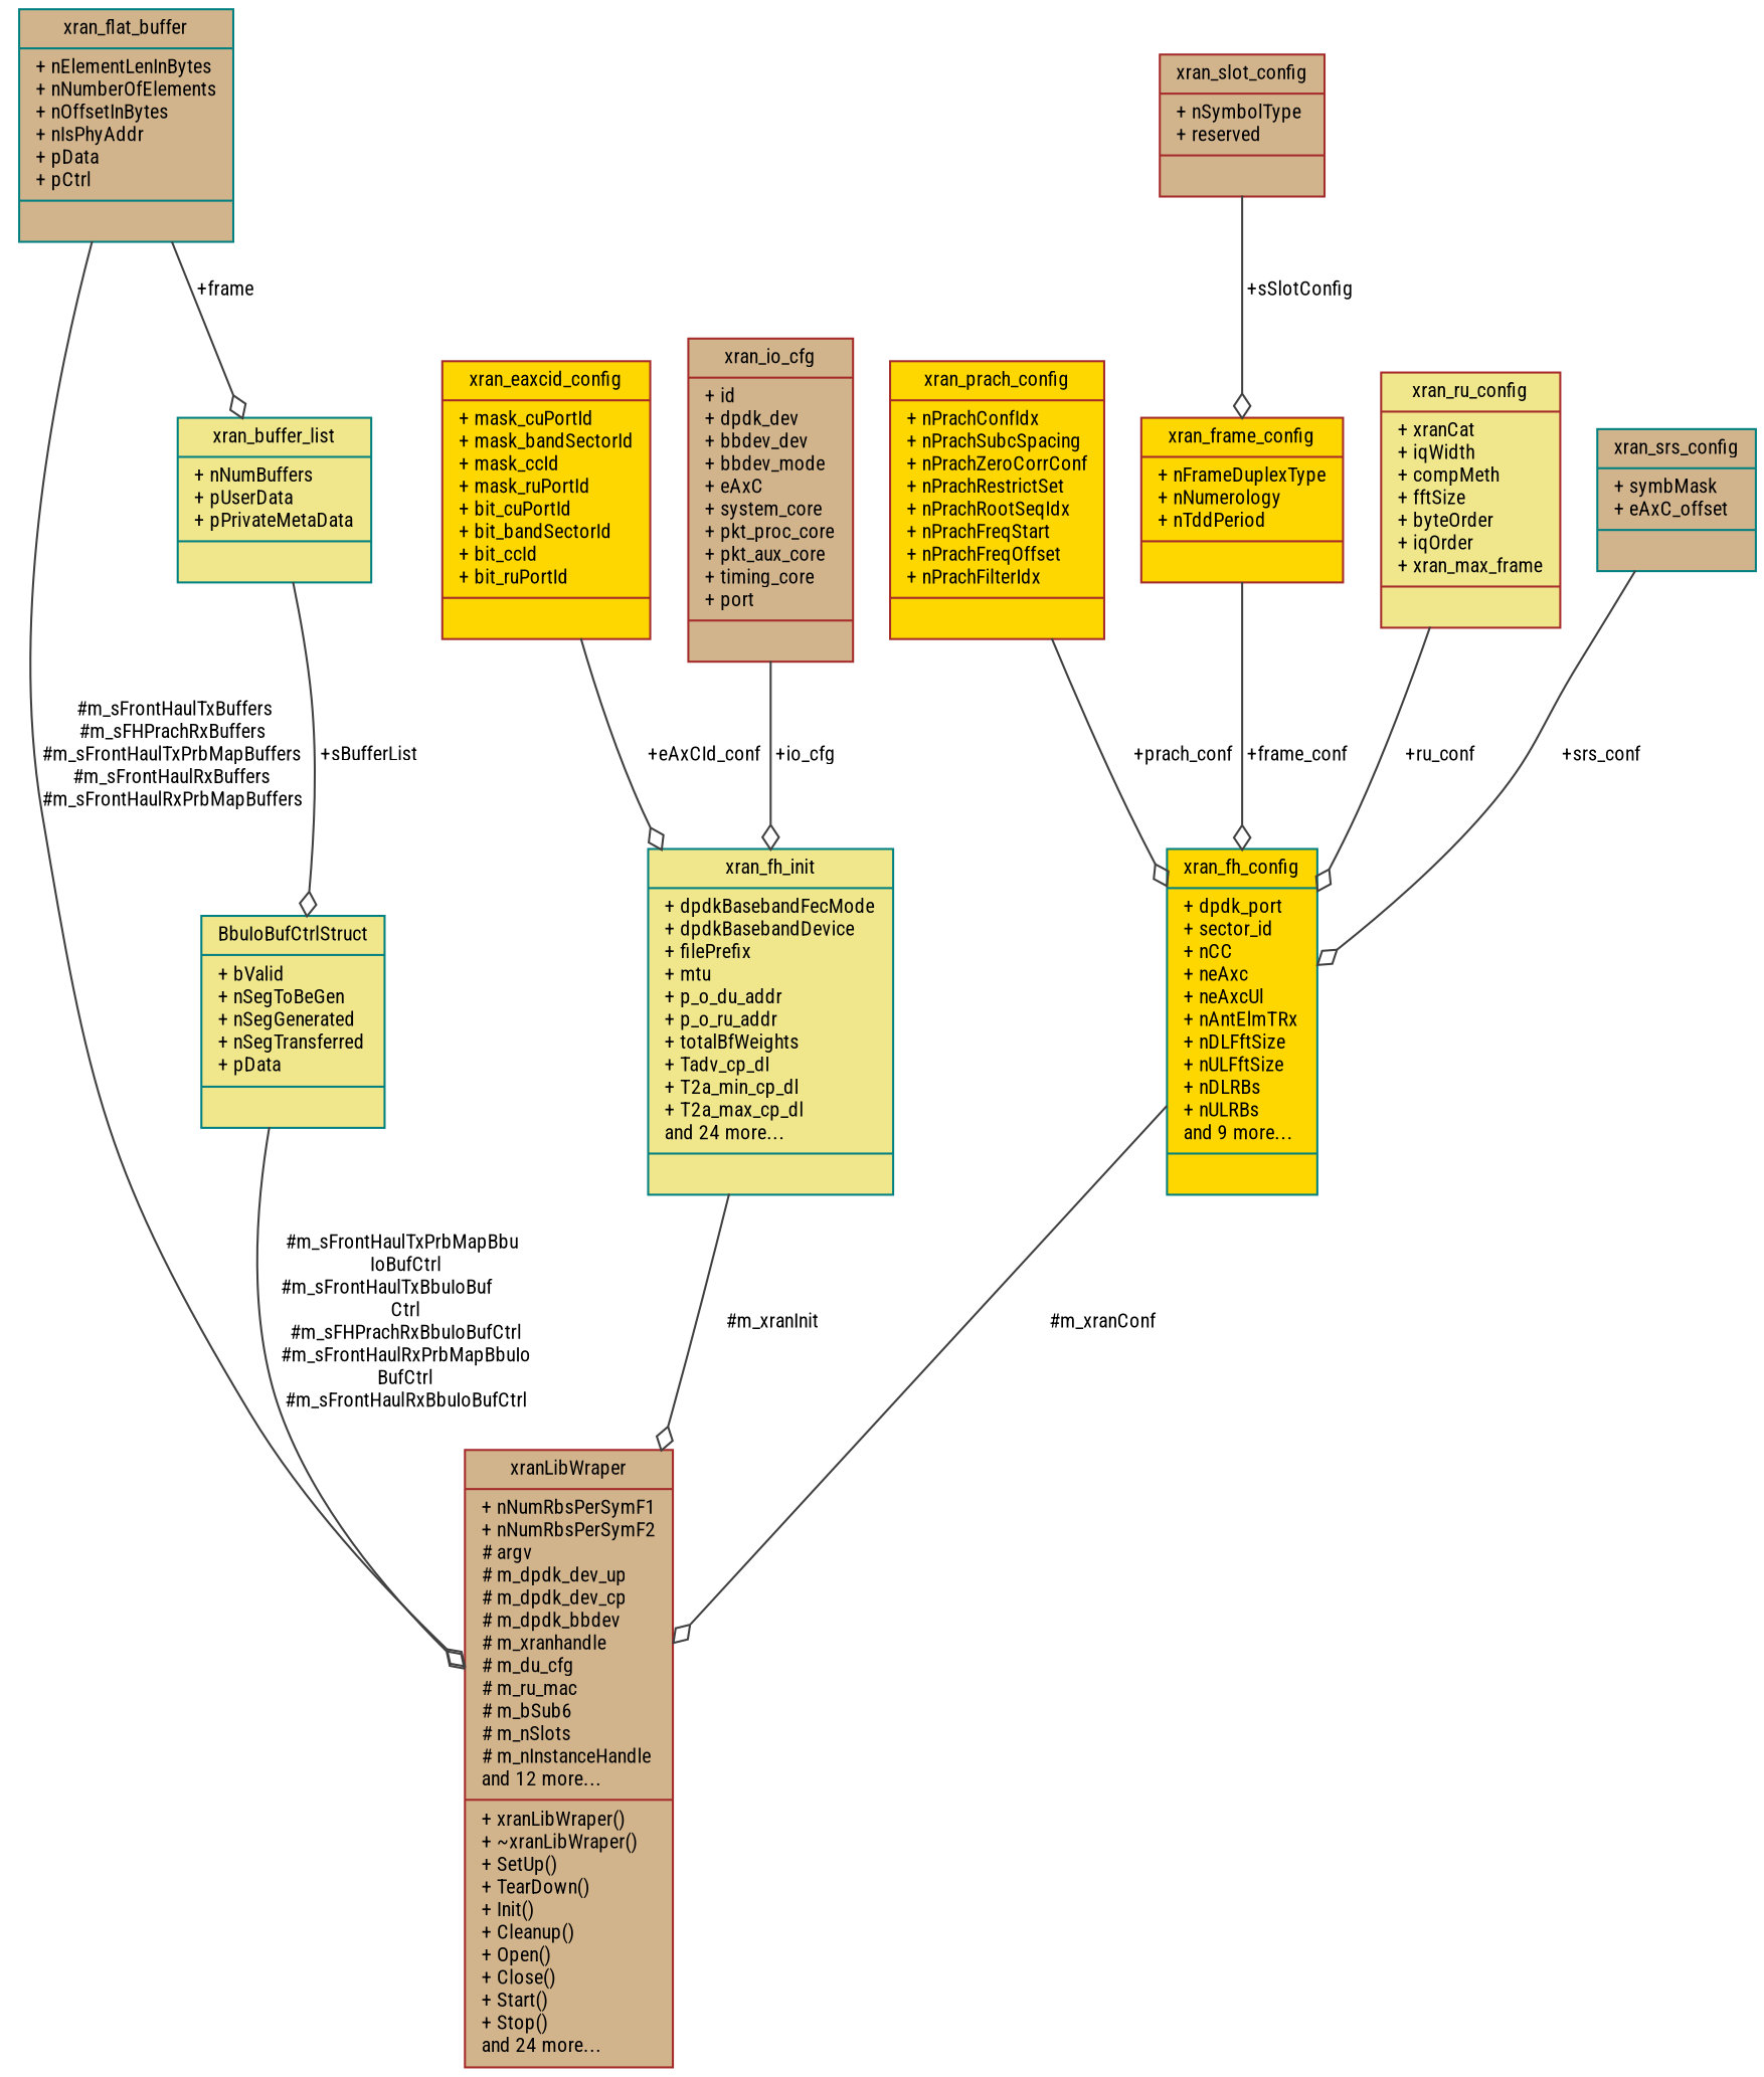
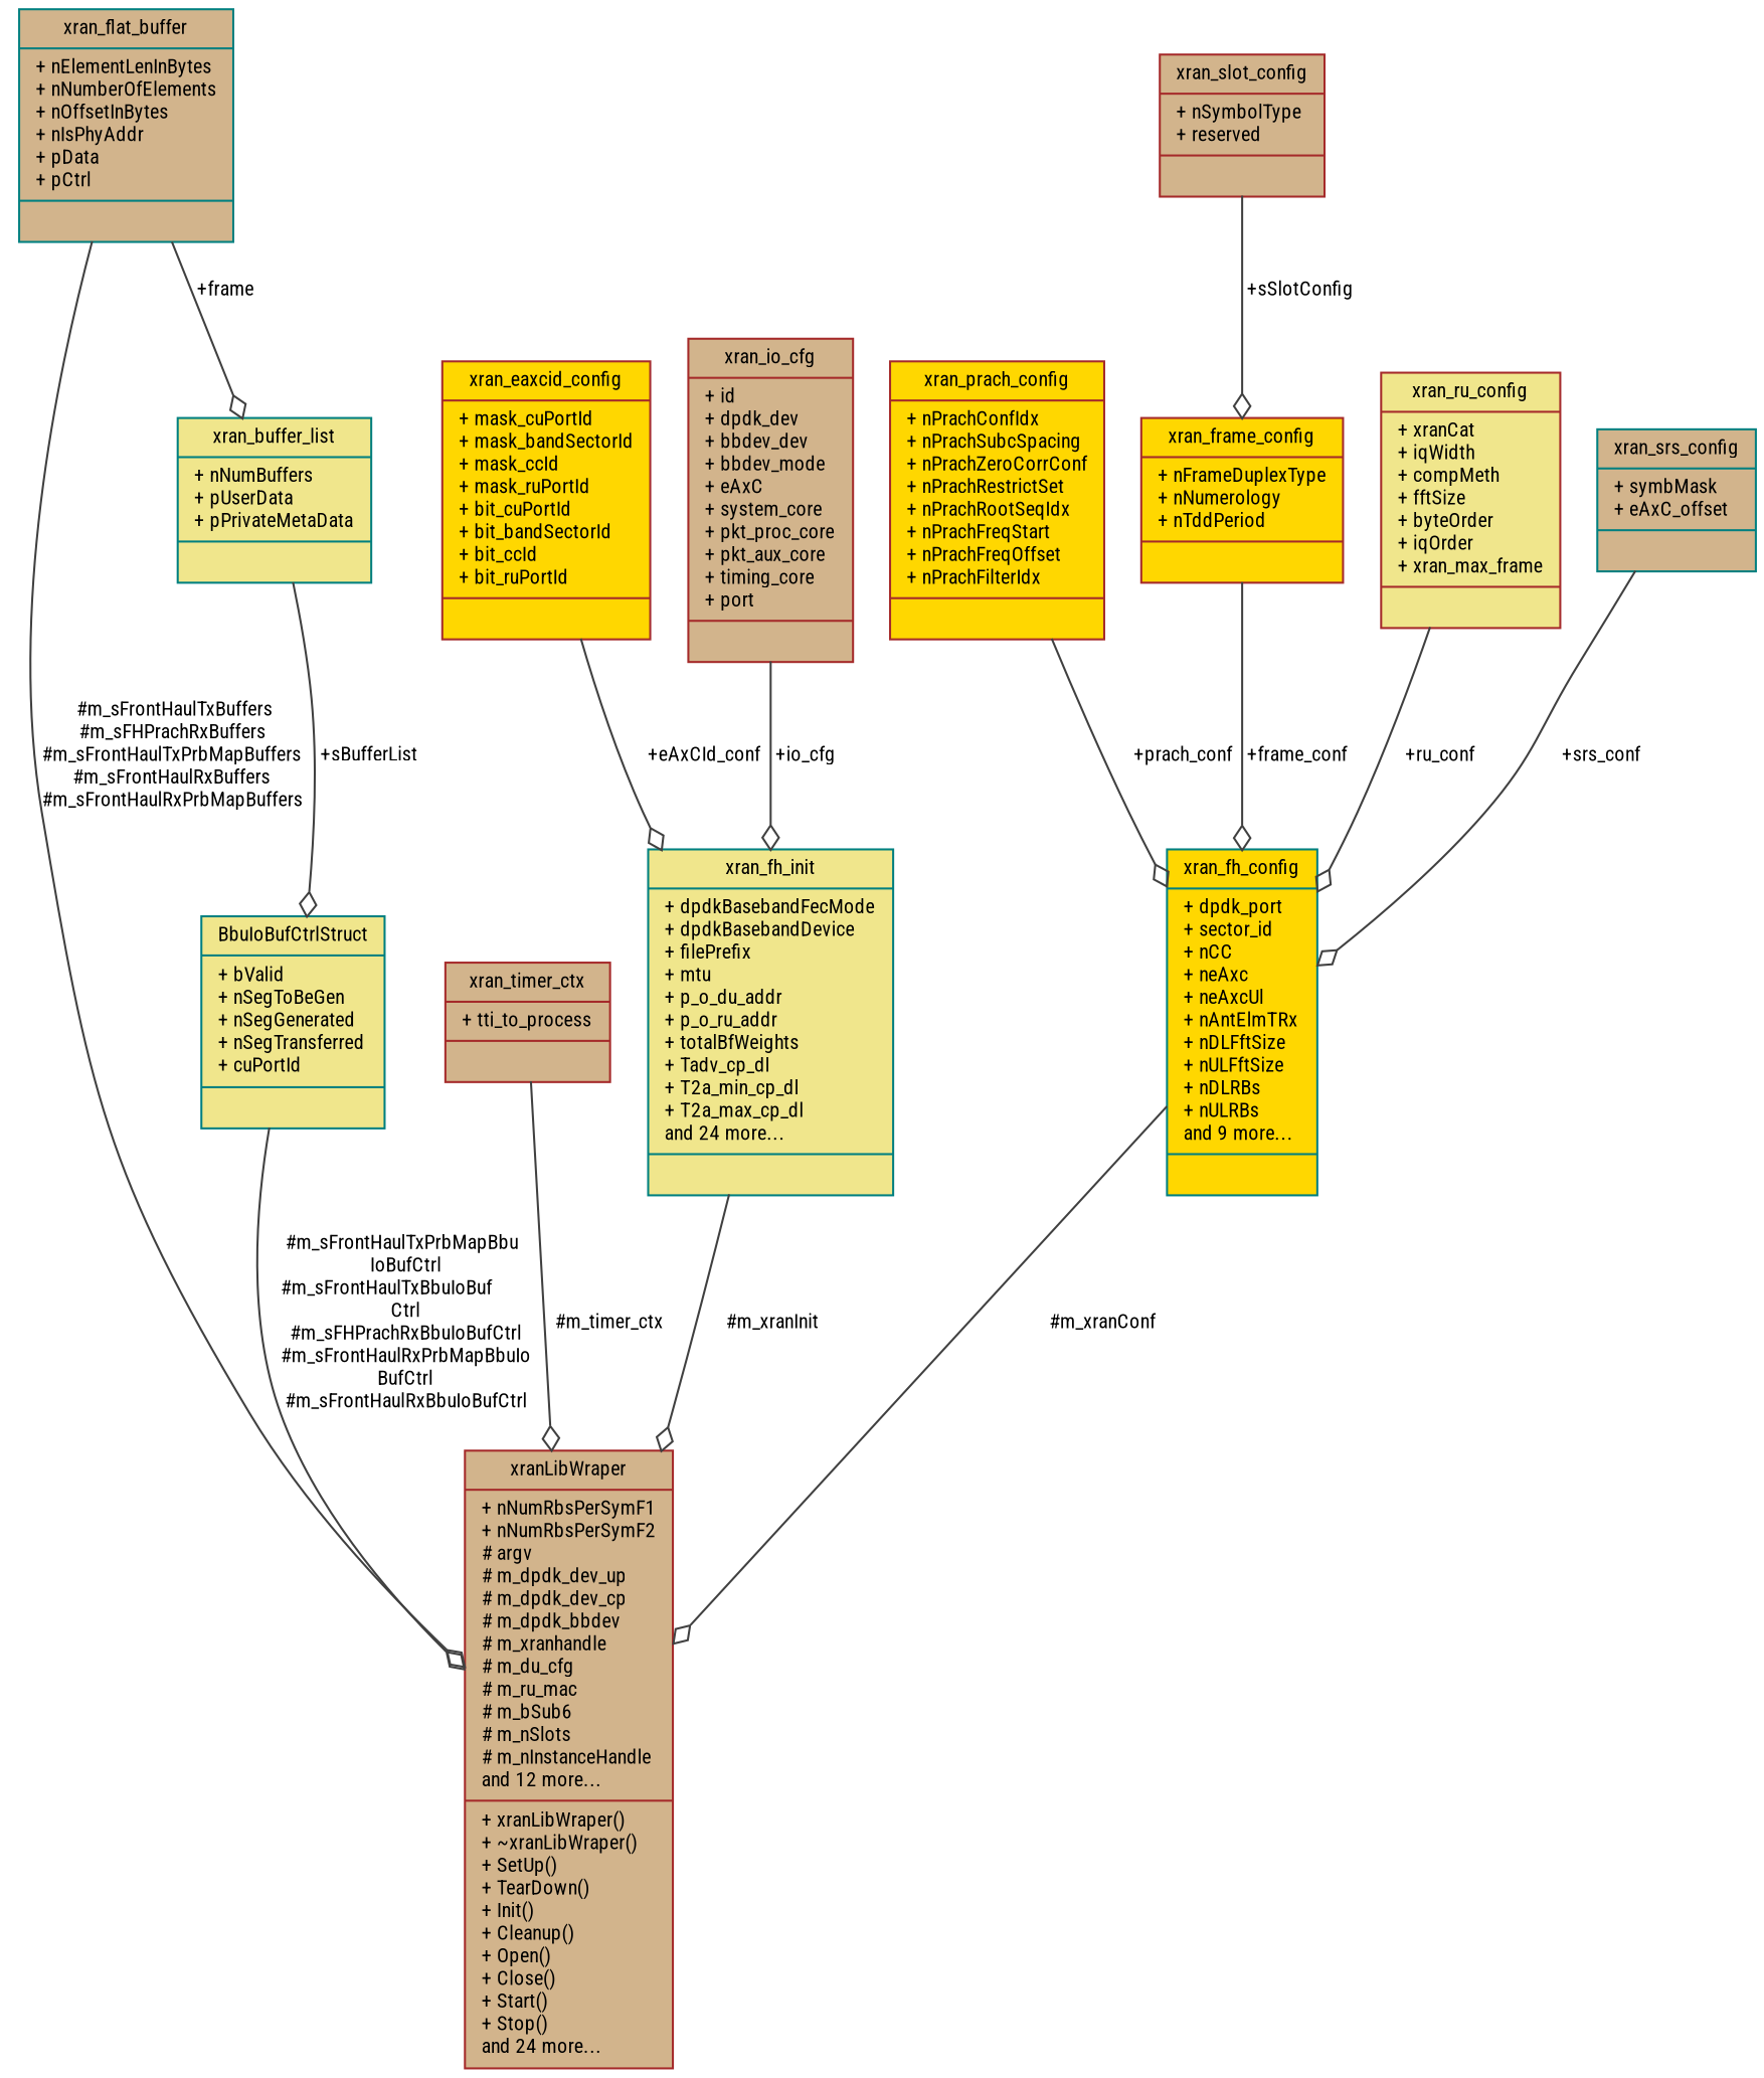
  digraph {
    fontname="Roboto Condensed"
    node [color=brown fillcolor=tan fontname="Roboto Condensed" fontsize=10 shape=record style=filled]
    edge [arrowhead=odiamond color=grey25 fontname="Roboto Condensed" fontsize=10 labelfontname=Helvetica labelfontsize=10 style=solid]
    n1 [fontcolor=black height=0.2 label="{xranLibWraper\n|+ nNumRbsPerSymF1\l+ nNumRbsPerSymF2\l# argv\l# m_dpdk_dev_up\l# m_dpdk_dev_cp\l# m_dpdk_bbdev\l# m_xranhandle\l# m_du_cfg\l# m_ru_mac\l# m_bSub6\l# m_nSlots\l# m_nInstanceHandle\land 12 more...\l|+ xranLibWraper()\l+ ~xranLibWraper()\l+ SetUp()\l+ TearDown()\l+ Init()\l+ Cleanup()\l+ Open()\l+ Close()\l+ Start()\l+ Stop()\land 24 more...\l}" width=0.4]
-   n2 [color=teal fillcolor=khaki height=0.2 label="{BbuIoBufCtrlStruct\n|+ bValid\l+ nSegToBeGen\l+ nSegGenerated\l+ nSegTransferred\l+ pData\l|}" width=0.4]
+   n2 [color=teal fillcolor=khaki height=0.2 label="{BbuIoBufCtrlStruct\n|+ bValid\l+ nSegToBeGen\l+ nSegGenerated\l+ nSegTransferred\l+ cuPortId\l|}" width=0.4]
    n3 [color=teal fillcolor=khaki height=0.2 label="{xran_buffer_list\n|+ nNumBuffers\l+ pUserData\l+ pPrivateMetaData\l|}" width=0.4]
    n4 [color=teal height=0.2 label="{xran_flat_buffer\n|+ nElementLenInBytes\l+ nNumberOfElements\l+ nOffsetInBytes\l+ nIsPhyAddr\l+ pData\l+ pCtrl\l|}" width=0.4]
+   n5 [height=0.2 label="{xran_timer_ctx\n|+ tti_to_process\l|}" width=0.4]
    n6 [color=teal fillcolor=khaki height=0.2 label="{xran_fh_init\n|+ dpdkBasebandFecMode\l+ dpdkBasebandDevice\l+ filePrefix\l+ mtu\l+ p_o_du_addr\l+ p_o_ru_addr\l+ totalBfWeights\l+ Tadv_cp_dl\l+ T2a_min_cp_dl\l+ T2a_max_cp_dl\land 24 more...\l|}" width=0.4]
    n7 [fillcolor=gold height=0.2 label="{xran_eaxcid_config\n|+ mask_cuPortId\l+ mask_bandSectorId\l+ mask_ccId\l+ mask_ruPortId\l+ bit_cuPortId\l+ bit_bandSectorId\l+ bit_ccId\l+ bit_ruPortId\l|}" width=0.4]
    n8 [height=0.2 label="{xran_io_cfg\n|+ id\l+ dpdk_dev\l+ bbdev_dev\l+ bbdev_mode\l+ eAxC\l+ system_core\l+ pkt_proc_core\l+ pkt_aux_core\l+ timing_core\l+ port\l|}" width=0.4]
    n9 [color=teal fillcolor=gold height=0.2 label="{xran_fh_config\n|+ dpdk_port\l+ sector_id\l+ nCC\l+ neAxc\l+ neAxcUl\l+ nAntElmTRx\l+ nDLFftSize\l+ nULFftSize\l+ nDLRBs\l+ nULRBs\land 9 more...\l|}" width=0.4]
    n10 [fillcolor=gold height=0.2 label="{xran_prach_config\n|+ nPrachConfIdx\l+ nPrachSubcSpacing\l+ nPrachZeroCorrConf\l+ nPrachRestrictSet\l+ nPrachRootSeqIdx\l+ nPrachFreqStart\l+ nPrachFreqOffset\l+ nPrachFilterIdx\l|}" width=0.4]
    n11 [fillcolor=gold height=0.2 label="{xran_frame_config\n|+ nFrameDuplexType\l+ nNumerology\l+ nTddPeriod\l|}" width=0.4]
    n12 [height=0.2 label="{xran_slot_config\n|+ nSymbolType\l+ reserved\l|}" width=0.4]
    n13 [fillcolor=khaki height=0.2 label="{xran_ru_config\n|+ xranCat\l+ iqWidth\l+ compMeth\l+ fftSize\l+ byteOrder\l+ iqOrder\l+ xran_max_frame\l|}" width=0.4]
    n14 [color=teal height=0.2 label="{xran_srs_config\n|+ symbMask\l+ eAxC_offset\l|}" width=0.4]
    n2 -> n1 [label=" #m_sFrontHaulTxPrbMapBbu\lIoBufCtrl\n#m_sFrontHaulTxBbuIoBuf\lCtrl\n#m_sFHPrachRxBbuIoBufCtrl\n#m_sFrontHaulRxPrbMapBbuIo\lBufCtrl\n#m_sFrontHaulRxBbuIoBufCtrl"]
    n3 -> n2 [label=" +sBufferList"]
    n4 -> n1 [label=" #m_sFrontHaulTxBuffers\n#m_sFHPrachRxBuffers\n#m_sFrontHaulTxPrbMapBuffers\n#m_sFrontHaulRxBuffers\n#m_sFrontHaulRxPrbMapBuffers"]
    n4 -> n3 [label=" +frame"]
+   n5 -> n1 [label=" #m_timer_ctx"]
    n6 -> n1 [label=" #m_xranInit"]
    n7 -> n6 [label=" +eAxCId_conf"]
    n8 -> n6 [label=" +io_cfg"]
    n9 -> n1 [label=" #m_xranConf"]
    n10 -> n9 [label=" +prach_conf"]
    n11 -> n9 [label=" +frame_conf"]
    n12 -> n11 [label=" +sSlotConfig"]
    n13 -> n9 [label=" +ru_conf"]
    n14 -> n9 [label=" +srs_conf"]
  }
